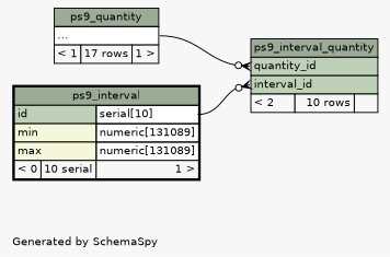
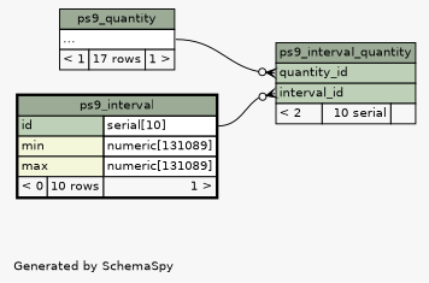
  digraph {
    bgcolor="#f7f7f7"
    fontname=Helvetica
    fontsize=11
    label="\nGenerated by SchemaSpy"
    labeljust=l
    nodesep=0.18
    rankdir=RL
    ranksep=0.46
    node [fontname=Helvetica fontsize=11 shape=plaintext]
    edge [arrowhead=none arrowsize=0.8 arrowtail=crowodot dir=back]
-   n1 [label=<     <TABLE BORDER="0" CELLBORDER="1" CELLSPACING="0" BGCOLOR="#ffffff">       <TR><TD COLSPAN="3" BGCOLOR="#9bab96" ALIGN="CENTER">ps9_interval_quantity</TD></TR>       <TR><TD PORT="quantity_id" COLSPAN="3" BGCOLOR="#bed1b8" ALIGN="LEFT">quantity_id</TD></TR>       <TR><TD PORT="interval_id" COLSPAN="3" BGCOLOR="#bed1b8" ALIGN="LEFT">interval_id</TD></TR>       <TR><TD ALIGN="LEFT" BGCOLOR="#f7f7f7">&lt; 2</TD><TD ALIGN="RIGHT" BGCOLOR="#f7f7f7">10 rows</TD><TD ALIGN="RIGHT" BGCOLOR="#f7f7f7">  </TD></TR>     </TABLE>>]
-   n2 [label=<     <TABLE BORDER="2" CELLBORDER="1" CELLSPACING="0" BGCOLOR="#ffffff">       <TR><TD COLSPAN="3" BGCOLOR="#9bab96" ALIGN="CENTER">ps9_interval</TD></TR>       <TR><TD PORT="id" COLSPAN="2" BGCOLOR="#bed1b8" ALIGN="LEFT">id</TD><TD PORT="id.type" ALIGN="LEFT">serial[10]</TD></TR>       <TR><TD PORT="min" COLSPAN="2" BGCOLOR="#f4f7da" ALIGN="LEFT">min</TD><TD PORT="min.type" ALIGN="LEFT">numeric[131089]</TD></TR>       <TR><TD PORT="max" COLSPAN="2" BGCOLOR="#f4f7da" ALIGN="LEFT">max</TD><TD PORT="max.type" ALIGN="LEFT">numeric[131089]</TD></TR>       <TR><TD ALIGN="LEFT" BGCOLOR="#f7f7f7">&lt; 0</TD><TD ALIGN="RIGHT" BGCOLOR="#f7f7f7">10 serial</TD><TD ALIGN="RIGHT" BGCOLOR="#f7f7f7">1 &gt;</TD></TR>     </TABLE>>]
+   n1 [label=<     <TABLE BORDER="0" CELLBORDER="1" CELLSPACING="0" BGCOLOR="#ffffff">       <TR><TD COLSPAN="3" BGCOLOR="#9bab96" ALIGN="CENTER">ps9_interval_quantity</TD></TR>       <TR><TD PORT="quantity_id" COLSPAN="3" BGCOLOR="#bed1b8" ALIGN="LEFT">quantity_id</TD></TR>       <TR><TD PORT="interval_id" COLSPAN="3" BGCOLOR="#bed1b8" ALIGN="LEFT">interval_id</TD></TR>       <TR><TD ALIGN="LEFT" BGCOLOR="#f7f7f7">&lt; 2</TD><TD ALIGN="RIGHT" BGCOLOR="#f7f7f7">10 serial</TD><TD ALIGN="RIGHT" BGCOLOR="#f7f7f7">  </TD></TR>     </TABLE>>]
+   n2 [label=<     <TABLE BORDER="2" CELLBORDER="1" CELLSPACING="0" BGCOLOR="#ffffff">       <TR><TD COLSPAN="3" BGCOLOR="#9bab96" ALIGN="CENTER">ps9_interval</TD></TR>       <TR><TD PORT="id" COLSPAN="2" BGCOLOR="#bed1b8" ALIGN="LEFT">id</TD><TD PORT="id.type" ALIGN="LEFT">serial[10]</TD></TR>       <TR><TD PORT="min" COLSPAN="2" BGCOLOR="#f4f7da" ALIGN="LEFT">min</TD><TD PORT="min.type" ALIGN="LEFT">numeric[131089]</TD></TR>       <TR><TD PORT="max" COLSPAN="2" BGCOLOR="#f4f7da" ALIGN="LEFT">max</TD><TD PORT="max.type" ALIGN="LEFT">numeric[131089]</TD></TR>       <TR><TD ALIGN="LEFT" BGCOLOR="#f7f7f7">&lt; 0</TD><TD ALIGN="RIGHT" BGCOLOR="#f7f7f7">10 rows</TD><TD ALIGN="RIGHT" BGCOLOR="#f7f7f7">1 &gt;</TD></TR>     </TABLE>>]
    n3 [label=<     <TABLE BORDER="0" CELLBORDER="1" CELLSPACING="0" BGCOLOR="#ffffff">       <TR><TD COLSPAN="3" BGCOLOR="#9bab96" ALIGN="CENTER">ps9_quantity</TD></TR>       <TR><TD PORT="elipses" COLSPAN="3" ALIGN="LEFT">...</TD></TR>       <TR><TD ALIGN="LEFT" BGCOLOR="#f7f7f7">&lt; 1</TD><TD ALIGN="RIGHT" BGCOLOR="#f7f7f7">17 rows</TD><TD ALIGN="RIGHT" BGCOLOR="#f7f7f7">1 &gt;</TD></TR>     </TABLE>>]
    n1 -> n2 [headport="id.type:e" tailport="interval_id:w"]
    n1 -> n3 [headport="elipses:e" tailport="quantity_id:w"]
  }
